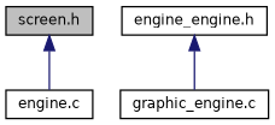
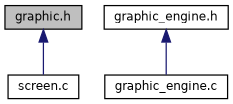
  digraph {
    node [color=black fillcolor=white fontname=Helvetica fontsize=10 shape=record style=filled]
    edge [color=midnightblue dir=back fontname=Helvetica fontsize=10 labelfontname=Helvetica labelfontsize=10 style=solid]
-   n1 [fillcolor=grey75 fontcolor=black height=0.2 label="screen.h" width=0.4]
-   n2 [height=0.2 label="engine.c" width=0.4]
-   n3 [height=0.2 label="engine_engine.h" width=0.4]
+   n1 [fillcolor=grey75 fontcolor=black height=0.2 label="graphic.h" width=0.4]
+   n2 [height=0.2 label="screen.c" width=0.4]
+   n3 [height=0.2 label="graphic_engine.h" width=0.4]
    n4 [height=0.2 label="graphic_engine.c" width=0.4]
    n1 -> n2
    n3 -> n4
  }
